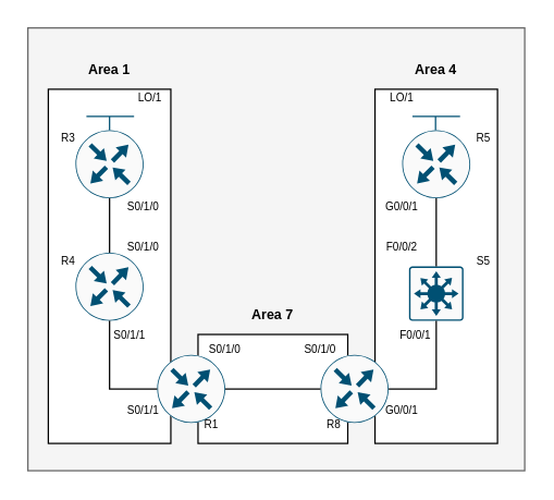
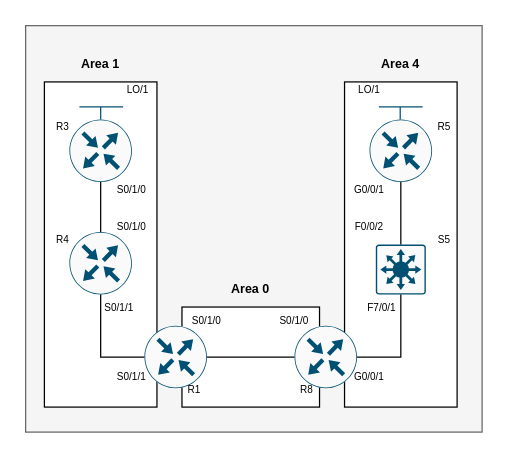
  <mxCell id="0" />
  <mxCell id="1" parent="0" />
  <mxCell id="2" value="" style="rounded=0;whiteSpace=wrap;html=1;fillColor=#f5f5f5;fontColor=#333333;strokeColor=#666666;" vertex="1" parent="1"><mxGeometry x="20" y="20" width="365" height="325" as="geometry" /></mxCell>
  <mxCell id="3" value="" style="rounded=0;whiteSpace=wrap;html=1;" vertex="1" parent="1"><mxGeometry x="145" y="245" width="110" height="80" as="geometry" /></mxCell>
  <mxCell id="4" value="" style="rounded=0;whiteSpace=wrap;html=1;" vertex="1" parent="1"><mxGeometry x="35" y="65" width="90" height="260" as="geometry" /></mxCell>
  <mxCell id="5" value="" style="rounded=0;whiteSpace=wrap;html=1;" vertex="1" parent="1"><mxGeometry x="275" y="65" width="90" height="260" as="geometry" /></mxCell>
  <mxCell id="6" value="" style="sketch=0;points=[[0.5,0,0],[1,0.5,0],[0.5,1,0],[0,0.5,0],[0.145,0.145,0],[0.856,0.145,0],[0.855,0.856,0],[0.145,0.855,0]];verticalLabelPosition=bottom;html=1;verticalAlign=top;aspect=fixed;align=center;pointerEvents=1;shape=mxgraph.cisco19.rect;prIcon=router;fillColor=#FAFAFA;strokeColor=#005073;" vertex="1" parent="1"><mxGeometry x="55" y="95" width="50" height="50" as="geometry" /></mxCell>
  <mxCell id="7" value="" style="sketch=0;points=[[0.5,0,0],[1,0.5,0],[0.5,1,0],[0,0.5,0],[0.145,0.145,0],[0.856,0.145,0],[0.855,0.856,0],[0.145,0.855,0]];verticalLabelPosition=bottom;html=1;verticalAlign=top;aspect=fixed;align=center;pointerEvents=1;shape=mxgraph.cisco19.rect;prIcon=router;fillColor=#FAFAFA;strokeColor=#005073;" vertex="1" parent="1"><mxGeometry x="55" y="185" width="50" height="50" as="geometry" /></mxCell>
  <mxCell id="8" value="" style="sketch=0;points=[[0.5,0,0],[1,0.5,0],[0.5,1,0],[0,0.5,0],[0.145,0.145,0],[0.856,0.145,0],[0.855,0.856,0],[0.145,0.855,0]];verticalLabelPosition=bottom;html=1;verticalAlign=top;aspect=fixed;align=center;pointerEvents=1;shape=mxgraph.cisco19.rect;prIcon=router;fillColor=#FAFAFA;strokeColor=#005073;" vertex="1" parent="1"><mxGeometry x="115" y="260" width="50" height="50" as="geometry" /></mxCell>
  <mxCell id="9" value="" style="sketch=0;points=[[0.5,0,0],[1,0.5,0],[0.5,1,0],[0,0.5,0],[0.145,0.145,0],[0.856,0.145,0],[0.855,0.856,0],[0.145,0.855,0]];verticalLabelPosition=bottom;html=1;verticalAlign=top;aspect=fixed;align=center;pointerEvents=1;shape=mxgraph.cisco19.rect;prIcon=router;fillColor=#FAFAFA;strokeColor=#005073;" vertex="1" parent="1"><mxGeometry x="235" y="260" width="50" height="50" as="geometry" /></mxCell>
  <mxCell id="10" value="" style="sketch=0;points=[[0.5,0,0],[1,0.5,0],[0.5,1,0],[0,0.5,0],[0.145,0.145,0],[0.856,0.145,0],[0.855,0.856,0],[0.145,0.855,0]];verticalLabelPosition=bottom;html=1;verticalAlign=top;aspect=fixed;align=center;pointerEvents=1;shape=mxgraph.cisco19.rect;prIcon=router;fillColor=#FAFAFA;strokeColor=#005073;" vertex="1" parent="1"><mxGeometry x="295" y="95" width="50" height="50" as="geometry" /></mxCell>
  <mxCell id="11" value="" style="sketch=0;points=[[0.015,0.015,0],[0.985,0.015,0],[0.985,0.985,0],[0.015,0.985,0],[0.25,0,0],[0.5,0,0],[0.75,0,0],[1,0.25,0],[1,0.5,0],[1,0.75,0],[0.75,1,0],[0.5,1,0],[0.25,1,0],[0,0.75,0],[0,0.5,0],[0,0.25,0]];verticalLabelPosition=bottom;html=1;verticalAlign=top;aspect=fixed;align=center;pointerEvents=1;shape=mxgraph.cisco19.rect;prIcon=l3_switch;fillColor=#FAFAFA;strokeColor=#005073;" vertex="1" parent="1"><mxGeometry x="300" y="195" width="40" height="40" as="geometry" /></mxCell>
  <mxCell id="12" style="edgeStyle=orthogonalEdgeStyle;rounded=0;orthogonalLoop=1;jettySize=auto;html=1;exitX=0.5;exitY=1;exitDx=0;exitDy=0;exitPerimeter=0;entryX=1;entryY=0.5;entryDx=0;entryDy=0;entryPerimeter=0;endArrow=none;endFill=0;" edge="1" parent="1" source="11" target="9"><mxGeometry relative="1" as="geometry" /></mxCell>
  <mxCell id="13" style="edgeStyle=orthogonalEdgeStyle;rounded=0;orthogonalLoop=1;jettySize=auto;html=1;exitX=0.5;exitY=0;exitDx=0;exitDy=0;exitPerimeter=0;entryX=0.5;entryY=1;entryDx=0;entryDy=0;entryPerimeter=0;endArrow=none;endFill=0;" edge="1" parent="1" source="11" target="10"><mxGeometry relative="1" as="geometry" /></mxCell>
  <mxCell id="14" style="edgeStyle=orthogonalEdgeStyle;rounded=0;orthogonalLoop=1;jettySize=auto;html=1;exitX=1;exitY=0.5;exitDx=0;exitDy=0;exitPerimeter=0;entryX=0;entryY=0.5;entryDx=0;entryDy=0;entryPerimeter=0;endArrow=none;endFill=0;" edge="1" parent="1" source="8" target="9"><mxGeometry relative="1" as="geometry" /></mxCell>
  <mxCell id="15" style="edgeStyle=orthogonalEdgeStyle;rounded=0;orthogonalLoop=1;jettySize=auto;html=1;exitX=0;exitY=0.5;exitDx=0;exitDy=0;exitPerimeter=0;entryX=0.5;entryY=1;entryDx=0;entryDy=0;entryPerimeter=0;endArrow=none;endFill=0;" edge="1" parent="1" source="8" target="7"><mxGeometry relative="1" as="geometry" /></mxCell>
  <mxCell id="16" style="edgeStyle=orthogonalEdgeStyle;rounded=0;orthogonalLoop=1;jettySize=auto;html=1;exitX=0.5;exitY=1;exitDx=0;exitDy=0;exitPerimeter=0;entryX=0.5;entryY=0;entryDx=0;entryDy=0;entryPerimeter=0;endArrow=none;endFill=0;" edge="1" parent="1" source="6" target="7"><mxGeometry relative="1" as="geometry" /></mxCell>
  <mxCell id="17" value="&lt;font style=&quot;font-size: 8px;&quot;&gt;S0/1/0&lt;/font&gt;" style="text;html=1;align=center;verticalAlign=middle;whiteSpace=wrap;rounded=0;" vertex="1" parent="1"><mxGeometry x="135" y="240" width="60" height="30" as="geometry" /></mxCell>
  <mxCell id="18" value="&lt;font style=&quot;font-size: 8px;&quot;&gt;S0/1/0&lt;/font&gt;" style="text;html=1;align=center;verticalAlign=middle;whiteSpace=wrap;rounded=0;" vertex="1" parent="1"><mxGeometry x="205" y="240" width="60" height="30" as="geometry" /></mxCell>
  <mxCell id="19" value="&lt;div&gt;&lt;font style=&quot;font-size: 8px;&quot;&gt;S0/1/1&lt;/font&gt;&lt;/div&gt;" style="text;html=1;align=center;verticalAlign=middle;whiteSpace=wrap;rounded=0;" vertex="1" parent="1"><mxGeometry x="75" y="285" width="60" height="30" as="geometry" /></mxCell>
  <mxCell id="20" value="&lt;div&gt;&lt;font style=&quot;font-size: 8px;&quot;&gt;S0/1/1&lt;/font&gt;&lt;/div&gt;" style="text;html=1;align=center;verticalAlign=middle;whiteSpace=wrap;rounded=0;" vertex="1" parent="1"><mxGeometry x="65" y="230" width="60" height="30" as="geometry" /></mxCell>
  <mxCell id="21" value="&lt;font style=&quot;font-size: 8px;&quot;&gt;S0/1/0&lt;/font&gt;" style="text;html=1;align=center;verticalAlign=middle;whiteSpace=wrap;rounded=0;" vertex="1" parent="1"><mxGeometry x="75" y="165" width="60" height="30" as="geometry" /></mxCell>
  <mxCell id="22" value="&lt;font style=&quot;font-size: 8px;&quot;&gt;S0/1/0&lt;/font&gt;" style="text;html=1;align=center;verticalAlign=middle;whiteSpace=wrap;rounded=0;" vertex="1" parent="1"><mxGeometry x="75" y="135" width="60" height="30" as="geometry" /></mxCell>
  <mxCell id="23" value="&lt;font style=&quot;font-size: 8px;&quot;&gt;G0/0/1&lt;/font&gt;" style="text;html=1;align=center;verticalAlign=middle;whiteSpace=wrap;rounded=0;" vertex="1" parent="1"><mxGeometry x="265" y="285" width="60" height="30" as="geometry" /></mxCell>
- <mxCell id="24" value="&lt;font style=&quot;font-size: 8px;&quot;&gt;F0/0/1&lt;/font&gt;" style="text;html=1;align=center;verticalAlign=middle;whiteSpace=wrap;rounded=0;" vertex="1" parent="1"><mxGeometry x="275" y="230" width="60" height="30" as="geometry" /></mxCell>
+ <mxCell id="24" value="&lt;font style=&quot;font-size: 8px;&quot;&gt;F7/0/1&lt;/font&gt;" style="text;html=1;align=center;verticalAlign=middle;whiteSpace=wrap;rounded=0;" vertex="1" parent="1"><mxGeometry x="275" y="230" width="60" height="30" as="geometry" /></mxCell>
  <mxCell id="25" value="&lt;font style=&quot;font-size: 8px;&quot;&gt;F0/0/2&lt;/font&gt;" style="text;html=1;align=center;verticalAlign=middle;whiteSpace=wrap;rounded=0;" vertex="1" parent="1"><mxGeometry x="265" y="165" width="60" height="30" as="geometry" /></mxCell>
  <mxCell id="26" value="&lt;font style=&quot;font-size: 8px;&quot;&gt;G0/0/1&lt;/font&gt;" style="text;html=1;align=center;verticalAlign=middle;whiteSpace=wrap;rounded=0;" vertex="1" parent="1"><mxGeometry x="265" y="135" width="60" height="30" as="geometry" /></mxCell>
  <mxCell id="27" value="" style="endArrow=none;html=1;rounded=0;strokeColor=#005073;" edge="1" parent="1"><mxGeometry width="50" height="50" relative="1" as="geometry"><mxPoint x="80" y="95" as="sourcePoint" /><mxPoint x="80" y="85" as="targetPoint" /></mxGeometry></mxCell>
  <mxCell id="28" value="" style="endArrow=none;html=1;rounded=0;strokeColor=#005073;" edge="1" parent="1"><mxGeometry width="50" height="50" relative="1" as="geometry"><mxPoint x="63" y="85" as="sourcePoint" /><mxPoint x="98" y="85" as="targetPoint" /></mxGeometry></mxCell>
  <mxCell id="29" value="&lt;font style=&quot;font-size: 8px;&quot;&gt;LO/1&lt;/font&gt;" style="text;html=1;align=center;verticalAlign=middle;whiteSpace=wrap;rounded=0;" vertex="1" parent="1"><mxGeometry x="80" y="55" width="60" height="30" as="geometry" /></mxCell>
  <mxCell id="30" value="&lt;font style=&quot;font-size: 8px;&quot;&gt;LO/1&lt;/font&gt;" style="text;html=1;align=center;verticalAlign=middle;whiteSpace=wrap;rounded=0;" vertex="1" parent="1"><mxGeometry x="265" y="55" width="60" height="30" as="geometry" /></mxCell>
  <mxCell id="31" value="" style="endArrow=none;html=1;rounded=0;strokeColor=#005073;" edge="1" parent="1"><mxGeometry width="50" height="50" relative="1" as="geometry"><mxPoint x="319.5" y="95" as="sourcePoint" /><mxPoint x="319.5" y="85" as="targetPoint" /></mxGeometry></mxCell>
  <mxCell id="32" value="" style="endArrow=none;html=1;rounded=0;strokeColor=#005073;" edge="1" parent="1"><mxGeometry width="50" height="50" relative="1" as="geometry"><mxPoint x="302.5" y="85" as="sourcePoint" /><mxPoint x="337.5" y="85" as="targetPoint" /></mxGeometry></mxCell>
  <mxCell id="33" value="&lt;font style=&quot;font-size: 8px;&quot;&gt;R3&lt;/font&gt;" style="text;html=1;align=center;verticalAlign=middle;whiteSpace=wrap;rounded=0;" vertex="1" parent="1"><mxGeometry x="20" y="85" width="60" height="30" as="geometry" /></mxCell>
  <mxCell id="34" value="&lt;font style=&quot;font-size: 8px;&quot;&gt;R8&lt;/font&gt;" style="text;html=1;align=center;verticalAlign=middle;whiteSpace=wrap;rounded=0;" vertex="1" parent="1"><mxGeometry x="215" y="295" width="60" height="30" as="geometry" /></mxCell>
  <mxCell id="35" value="&lt;font style=&quot;font-size: 8px;&quot;&gt;R1&lt;/font&gt;" style="text;html=1;align=center;verticalAlign=middle;whiteSpace=wrap;rounded=0;" vertex="1" parent="1"><mxGeometry x="125" y="295" width="60" height="30" as="geometry" /></mxCell>
  <mxCell id="36" value="&lt;font style=&quot;font-size: 8px;&quot;&gt;R4&lt;/font&gt;" style="text;html=1;align=center;verticalAlign=middle;whiteSpace=wrap;rounded=0;" vertex="1" parent="1"><mxGeometry x="20" y="175" width="60" height="30" as="geometry" /></mxCell>
  <mxCell id="37" value="&lt;font style=&quot;font-size: 8px;&quot;&gt;R5&lt;/font&gt;" style="text;html=1;align=center;verticalAlign=middle;whiteSpace=wrap;rounded=0;" vertex="1" parent="1"><mxGeometry x="325" y="85" width="60" height="30" as="geometry" /></mxCell>
  <mxCell id="38" value="&lt;font style=&quot;font-size: 8px;&quot;&gt;S5&lt;/font&gt;" style="text;html=1;align=center;verticalAlign=middle;whiteSpace=wrap;rounded=0;" vertex="1" parent="1"><mxGeometry x="325" y="175" width="60" height="30" as="geometry" /></mxCell>
- <mxCell id="39" value="&lt;font style=&quot;font-size: 10px;&quot;&gt;&lt;span&gt;Area 7&lt;br&gt;&lt;/span&gt;&lt;/font&gt;" style="text;html=1;align=center;verticalAlign=middle;whiteSpace=wrap;rounded=0;fontStyle=1" vertex="1" parent="1"><mxGeometry x="170" y="215" width="60" height="30" as="geometry" /></mxCell>
+ <mxCell id="39" value="&lt;font style=&quot;font-size: 10px;&quot;&gt;&lt;span&gt;Area 0&lt;br&gt;&lt;/span&gt;&lt;/font&gt;" style="text;html=1;align=center;verticalAlign=middle;whiteSpace=wrap;rounded=0;fontStyle=1" vertex="1" parent="1"><mxGeometry x="170" y="215" width="60" height="30" as="geometry" /></mxCell>
  <mxCell id="40" value="&lt;font style=&quot;font-size: 10px;&quot;&gt;&lt;b&gt;Area 4&lt;/b&gt;&lt;/font&gt;" style="text;html=1;align=center;verticalAlign=middle;whiteSpace=wrap;rounded=0;" vertex="1" parent="1"><mxGeometry x="290" y="35" width="60" height="30" as="geometry" /></mxCell>
  <mxCell id="41" value="&lt;font style=&quot;font-size: 10px;&quot;&gt;&lt;b&gt;Area 1&lt;/b&gt;&lt;/font&gt;" style="text;html=1;align=center;verticalAlign=middle;whiteSpace=wrap;rounded=0;" vertex="1" parent="1"><mxGeometry x="50" y="35" width="60" height="30" as="geometry" /></mxCell>
